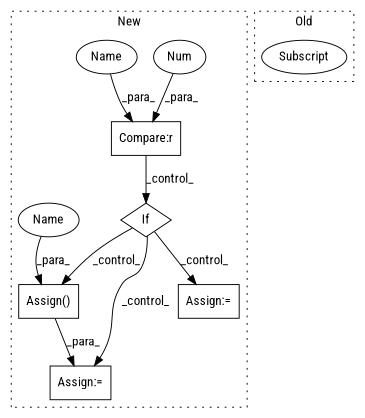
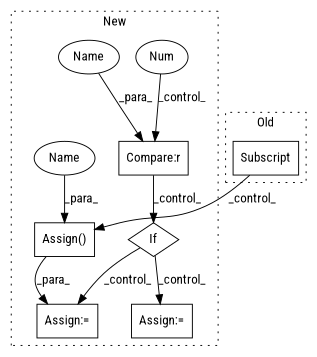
  digraph {
    fontname="Roboto Condensed"
    node [a=68 fontname="Roboto Condensed" l=3 s=3659 shape=box]
    edge [fontname="Roboto Condensed"]
    n1 [a=75 l="11,1" label="Assign()" s="3701,3719"]
    n2 [label="Assign:=" s=3698]
    n3 [a=96 l="3,14" label=If s="3656,3672" shape=diamond]
    n4 [a=40 l=13 label="Compare:r"]
    n5 [a=76 label=Num s=3669 shape=ellipse]
    n6 [label="Assign:=" s=3759]
    n7 [a=87 l=7 label=Name shape=ellipse]
    n8 [a=87 l=7 label=Name s=3712 shape=ellipse]
-   n9 [a=63 l="19,0" label=Subscript s="947,0" shape=ellipse]
+   n9 [a=63 l="19,0" label=Subscript s="947,0"]
    subgraph cluster_1 {
      label=New
      style=dotted
      n1
      n2
      n3
      n4
      n5
      n6
      n7
      n8
    }
    subgraph cluster_2 {
      label=Old
      style=dotted
      n9
    }
    n1 -> n2 [label=_para_]
-   n3 -> n1 [label=_control_]
+   n9 -> n1 [label=_control_]
    n3 -> n2 [label=_control_]
    n3 -> n6 [label=_control_]
    n4 -> n3 [label=_control_]
-   n5 -> n4 [label=_para_]
+   n5 -> n4 [label=_control_]
    n7 -> n4 [label=_para_]
    n8 -> n1 [label=_para_]
  }
